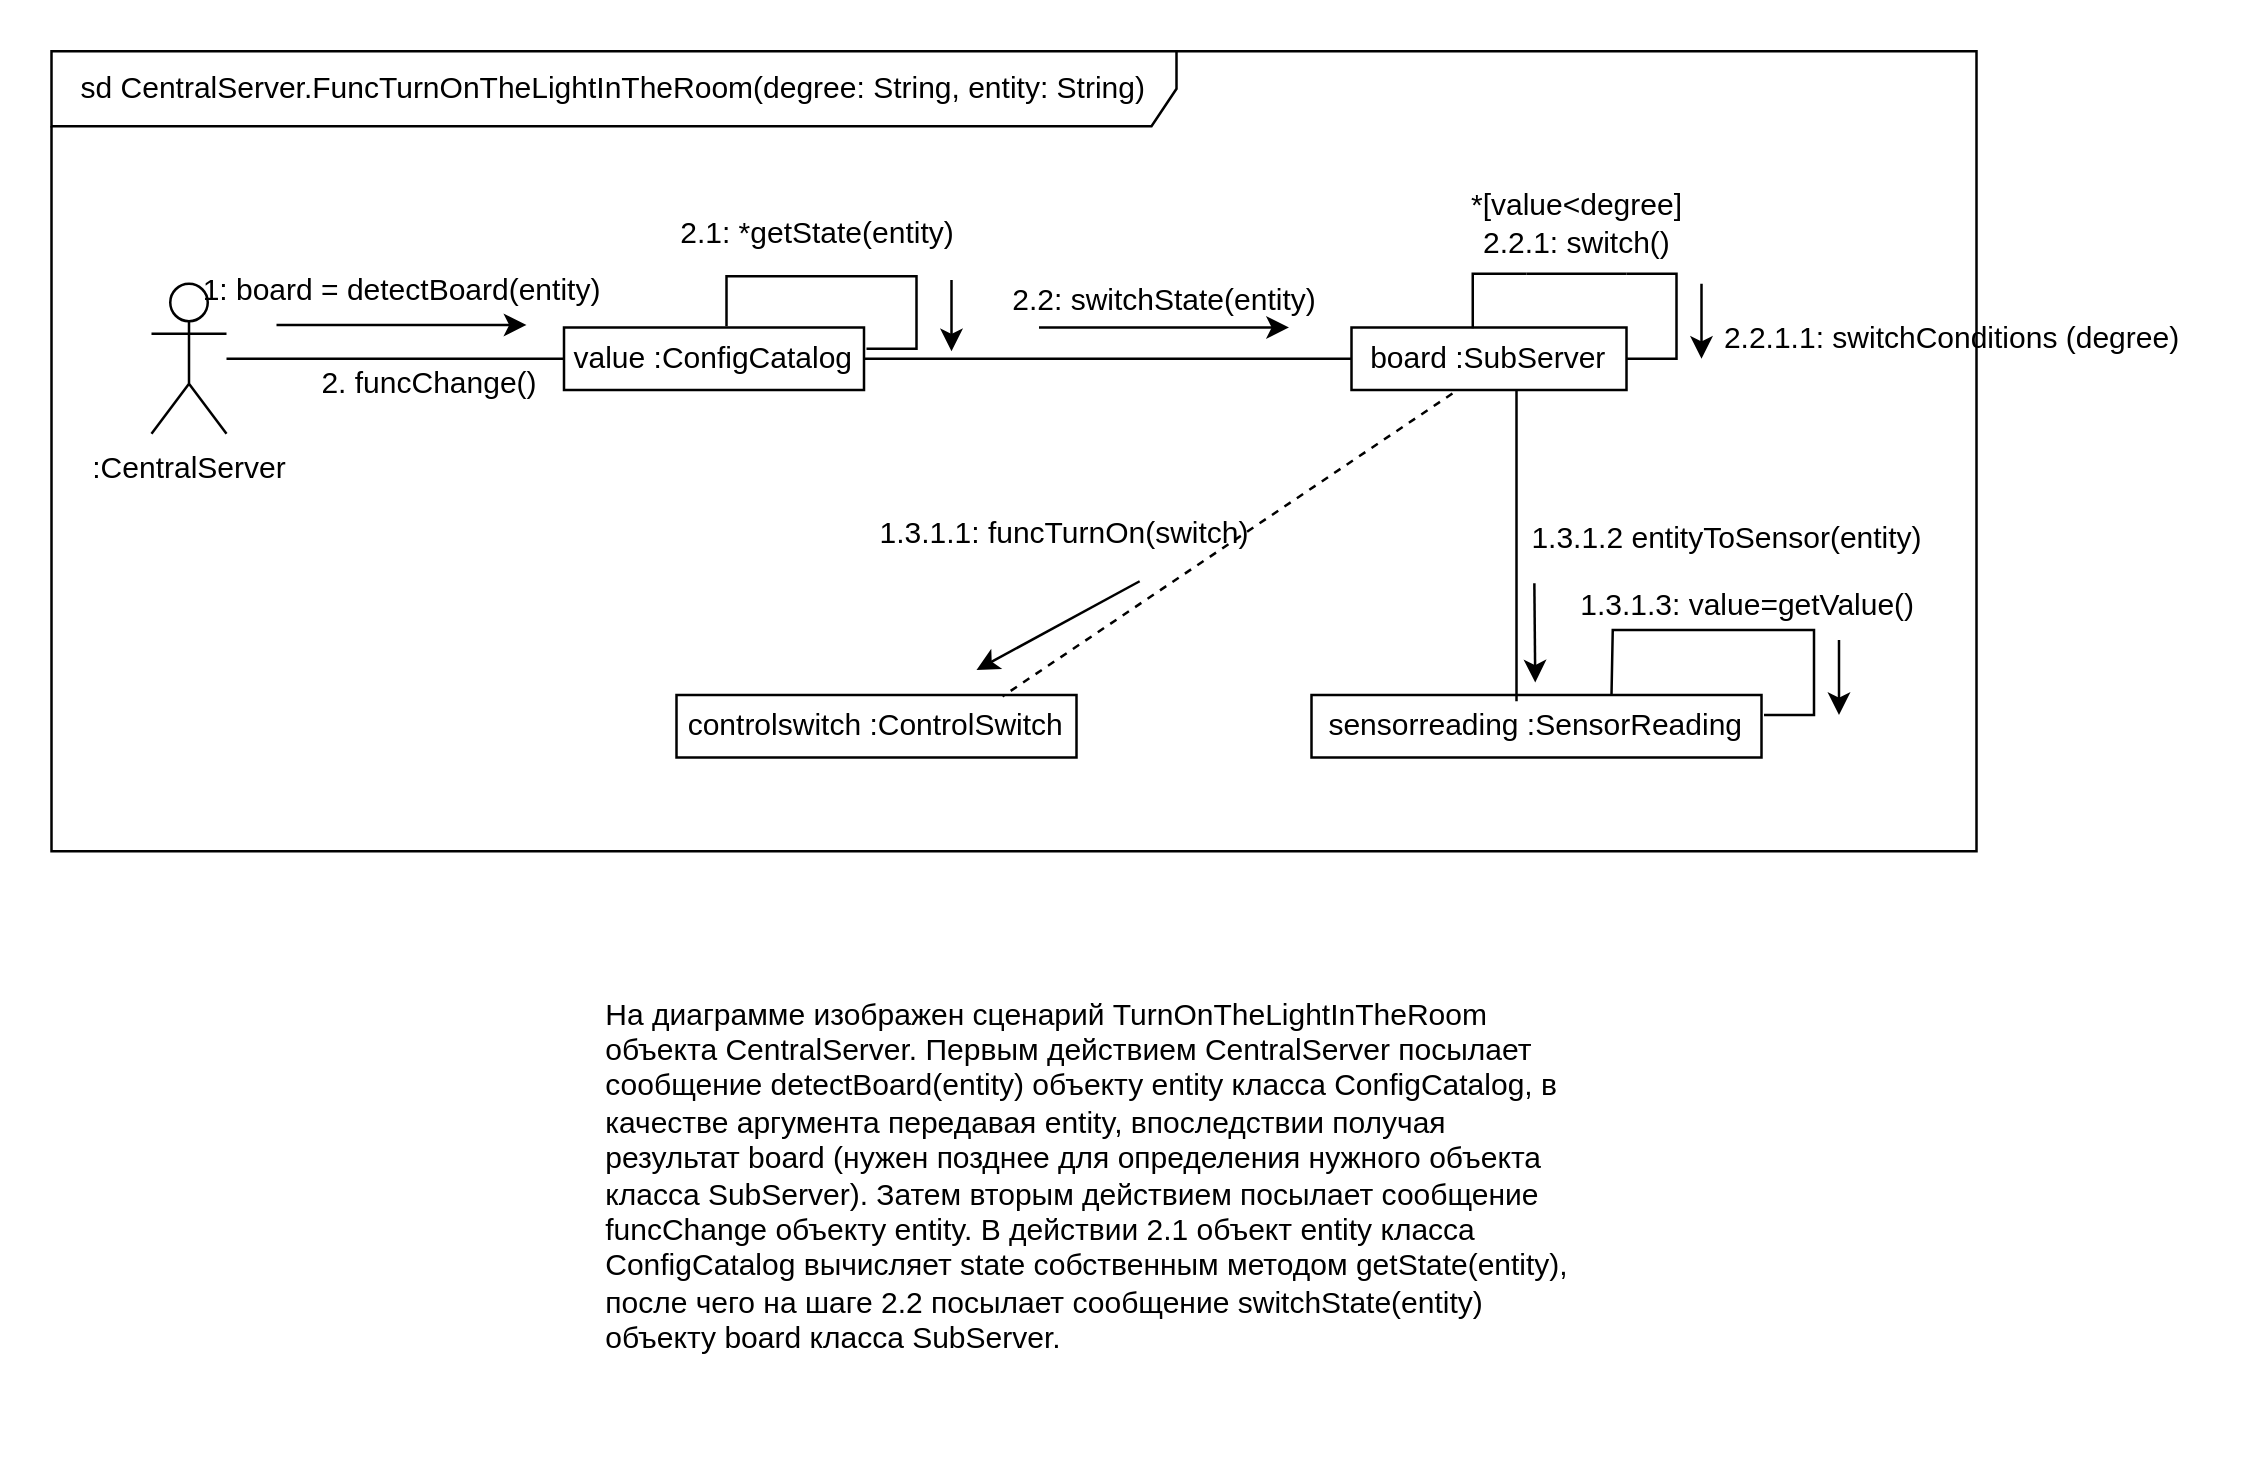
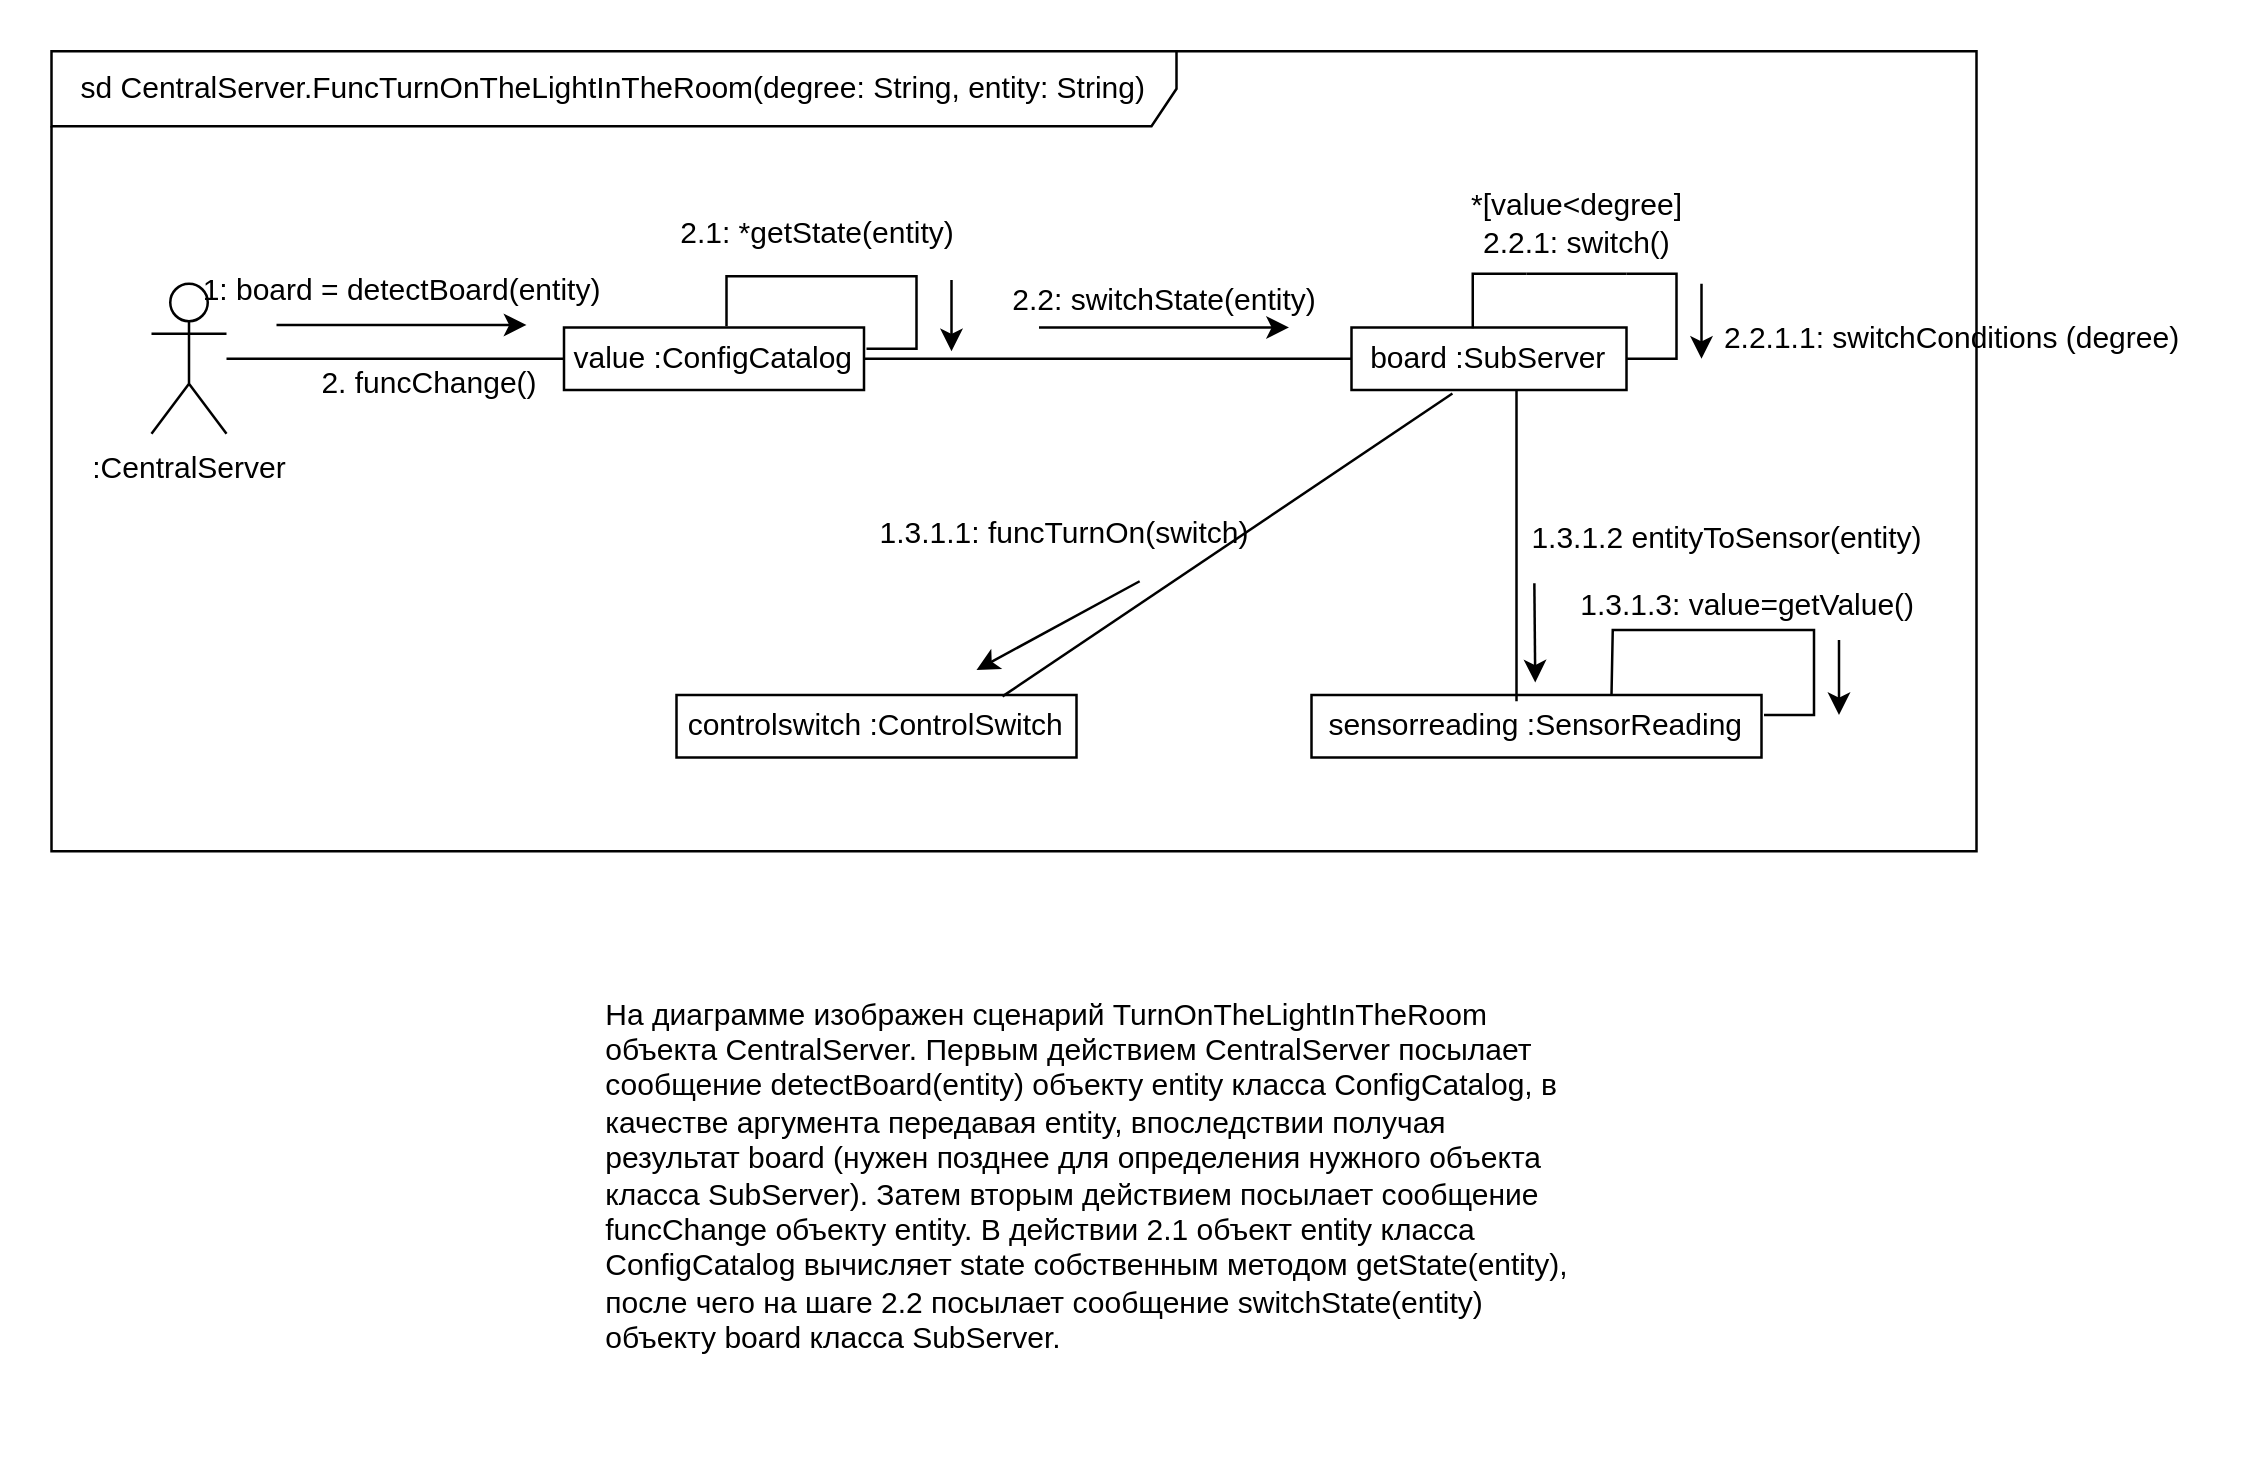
  <mxCell id="0" />
  <mxCell id="1" parent="0" />
  <mxCell id="2" value="sd CentralServer.FuncTurnOnTheLightInTheRoom(degree: String, entity: String)" style="shape=umlFrame;whiteSpace=wrap;html=1;pointerEvents=0;width=450;height=30;" parent="1" vertex="1"><mxGeometry x="20" y="20" width="770" height="320" as="geometry" /></mxCell>
  <mxCell id="3" value=":CentralServer" style="shape=umlActor;verticalLabelPosition=bottom;verticalAlign=top;html=1;" parent="1" vertex="1"><mxGeometry x="60" y="113" width="30" height="60" as="geometry" /></mxCell>
  <mxCell id="4" value="board :SubServer" style="html=1;whiteSpace=wrap;" parent="1" vertex="1"><mxGeometry x="540" y="130.5" width="110" height="25" as="geometry" /></mxCell>
  <mxCell id="5" value="" style="line;strokeWidth=1;fillColor=none;align=left;verticalAlign=middle;spacingTop=-1;spacingLeft=3;spacingRight=3;rotatable=0;labelPosition=right;points=[];portConstraint=eastwest;strokeColor=inherit;" parent="1" vertex="1"><mxGeometry x="340" y="139" width="200" height="8" as="geometry" /></mxCell>
  <mxCell id="6" value="value :ConfigCatalog" style="html=1;whiteSpace=wrap;" parent="1" vertex="1"><mxGeometry x="225" y="130.5" width="120" height="25" as="geometry" /></mxCell>
  <mxCell id="7" value="sensorreading :SensorReading" style="html=1;whiteSpace=wrap;" parent="1" vertex="1"><mxGeometry x="524" y="277.5" width="180" height="25" as="geometry" /></mxCell>
  <mxCell id="8" value="controlswitch :ControlSwitch" style="html=1;whiteSpace=wrap;" parent="1" vertex="1"><mxGeometry x="270" y="277.5" width="160" height="25" as="geometry" /></mxCell>
  <mxCell id="9" value="&amp;nbsp;" style="text;html=1;align=center;verticalAlign=middle;resizable=0;points=[];autosize=1;strokeColor=none;fillColor=none;" parent="1" vertex="1"><mxGeometry x="331" y="109" width="30" height="30" as="geometry" /></mxCell>
  <mxCell id="10" style="edgeStyle=orthogonalEdgeStyle;rounded=0;orthogonalLoop=1;jettySize=auto;html=1;entryX=1;entryY=0.5;entryDx=0;entryDy=0;endArrow=none;endFill=0;" parent="1" source="11" target="4" edge="1"><mxGeometry relative="1" as="geometry"><Array as="points"><mxPoint x="670" y="109" /><mxPoint x="670" y="143" /></Array></mxGeometry></mxCell>
  <mxCell id="11" value="" style="line;strokeWidth=1;fillColor=none;align=left;verticalAlign=middle;spacingTop=-1;spacingLeft=3;spacingRight=3;rotatable=0;labelPosition=right;points=[];portConstraint=eastwest;strokeColor=inherit;" parent="1" vertex="1"><mxGeometry x="610" y="105" width="40" height="8" as="geometry" /></mxCell>
  <mxCell id="12" style="edgeStyle=orthogonalEdgeStyle;rounded=0;orthogonalLoop=1;jettySize=auto;html=1;endArrow=none;endFill=0;entryX=0.441;entryY=0.013;entryDx=0;entryDy=0;entryPerimeter=0;" parent="1" source="11" target="4" edge="1"><mxGeometry relative="1" as="geometry"><mxPoint x="590" y="113" as="targetPoint" /></mxGeometry></mxCell>
  <mxCell id="13" value="" style="edgeStyle=none;orthogonalLoop=1;jettySize=auto;html=1;rounded=0;" parent="1" edge="1"><mxGeometry width="100" relative="1" as="geometry"><mxPoint x="680" y="113" as="sourcePoint" /><mxPoint x="680" y="143" as="targetPoint" /><Array as="points" /></mxGeometry></mxCell>
  <mxCell id="14" value="" style="line;strokeWidth=1;fillColor=none;align=left;verticalAlign=middle;spacingTop=-1;spacingLeft=3;spacingRight=3;rotatable=0;labelPosition=right;points=[];portConstraint=eastwest;strokeColor=inherit;direction=south;" parent="1" vertex="1"><mxGeometry x="578" y="155.5" width="56" height="124.5" as="geometry" /></mxCell>
- <mxCell id="15" value="" style="edgeStyle=none;orthogonalLoop=1;jettySize=auto;html=1;rounded=0;entryX=0.815;entryY=0.022;entryDx=0;entryDy=0;entryPerimeter=0;exitX=0.367;exitY=1.056;exitDx=0;exitDy=0;exitPerimeter=0;endArrow=none;endFill=0;strokeWidth=1;dashed=1;" parent="1" source="4" target="8" edge="1"><mxGeometry width="100" relative="1" as="geometry"><mxPoint x="400" y="190" as="sourcePoint" /><mxPoint x="500" y="190" as="targetPoint" /><Array as="points" /></mxGeometry></mxCell>
+ <mxCell id="15" value="" style="edgeStyle=none;orthogonalLoop=1;jettySize=auto;html=1;rounded=0;entryX=0.815;entryY=0.022;entryDx=0;entryDy=0;entryPerimeter=0;exitX=0.367;exitY=1.056;exitDx=0;exitDy=0;exitPerimeter=0;endArrow=none;endFill=0;strokeWidth=1;" parent="1" source="4" target="8" edge="1"><mxGeometry width="100" relative="1" as="geometry"><mxPoint x="400" y="190" as="sourcePoint" /><mxPoint x="500" y="190" as="targetPoint" /><Array as="points" /></mxGeometry></mxCell>
  <mxCell id="16" value="" style="edgeStyle=none;orthogonalLoop=1;jettySize=auto;html=1;rounded=0;exitX=0.073;exitY=1.094;exitDx=0;exitDy=0;exitPerimeter=0;" parent="1" source="28" edge="1"><mxGeometry width="100" relative="1" as="geometry"><mxPoint x="620" y="230" as="sourcePoint" /><mxPoint x="613.5" y="272.5" as="targetPoint" /><Array as="points" /></mxGeometry></mxCell>
  <mxCell id="17" value="" style="edgeStyle=none;orthogonalLoop=1;jettySize=auto;html=1;rounded=0;exitX=0.678;exitY=1.15;exitDx=0;exitDy=0;exitPerimeter=0;" parent="1" source="24" edge="1"><mxGeometry width="100" relative="1" as="geometry"><mxPoint x="410" y="257.5" as="sourcePoint" /><mxPoint x="390" y="267.5" as="targetPoint" /><Array as="points" /></mxGeometry></mxCell>
  <mxCell id="18" style="edgeStyle=orthogonalEdgeStyle;rounded=0;orthogonalLoop=1;jettySize=auto;html=1;entryX=1;entryY=0.5;entryDx=0;entryDy=0;endArrow=none;endFill=0;" parent="1" source="19" edge="1"><mxGeometry relative="1" as="geometry"><mxPoint x="705" y="285.5" as="targetPoint" /><Array as="points"><mxPoint x="725" y="251.5" /><mxPoint x="725" y="285.5" /></Array></mxGeometry></mxCell>
  <mxCell id="19" value="" style="line;strokeWidth=1;fillColor=none;align=left;verticalAlign=middle;spacingTop=-1;spacingLeft=3;spacingRight=3;rotatable=0;labelPosition=right;points=[];portConstraint=eastwest;strokeColor=inherit;" parent="1" vertex="1"><mxGeometry x="665" y="247.5" width="40" height="8" as="geometry" /></mxCell>
  <mxCell id="20" style="edgeStyle=orthogonalEdgeStyle;rounded=0;orthogonalLoop=1;jettySize=auto;html=1;endArrow=none;endFill=0;" parent="1" source="19" edge="1"><mxGeometry relative="1" as="geometry"><mxPoint x="644" y="277.5" as="targetPoint" /></mxGeometry></mxCell>
  <mxCell id="21" value="" style="edgeStyle=none;orthogonalLoop=1;jettySize=auto;html=1;rounded=0;" parent="1" edge="1"><mxGeometry width="100" relative="1" as="geometry"><mxPoint x="735" y="255.5" as="sourcePoint" /><mxPoint x="735" y="285.5" as="targetPoint" /><Array as="points" /></mxGeometry></mxCell>
  <mxCell id="22" value="1.3.1.3: value=getValue()" style="text;whiteSpace=wrap;" parent="1" vertex="1"><mxGeometry x="630" y="227.5" width="140" height="20" as="geometry" /></mxCell>
  <mxCell id="23" value="" style="edgeStyle=none;orthogonalLoop=1;jettySize=auto;html=1;rounded=0;endArrow=none;endFill=0;" parent="1" source="3" edge="1"><mxGeometry width="100" relative="1" as="geometry"><mxPoint x="175" y="143" as="sourcePoint" /><mxPoint x="225" y="143" as="targetPoint" /><Array as="points" /></mxGeometry></mxCell>
  <mxCell id="24" value="1.3.1.1: funcTurnOn(switch)" style="text;html=1;align=center;verticalAlign=middle;resizable=0;points=[];autosize=1;strokeColor=none;fillColor=none;" parent="1" vertex="1"><mxGeometry x="340" y="197.5" width="170" height="30" as="geometry" /></mxCell>
  <mxCell id="25" value="2.1: *getState(entity)" style="text;whiteSpace=wrap;" parent="1" vertex="1"><mxGeometry x="270" y="79" width="150" height="30" as="geometry" /></mxCell>
  <mxCell id="26" style="edgeStyle=orthogonalEdgeStyle;rounded=0;orthogonalLoop=1;jettySize=auto;html=1;entryX=1;entryY=0.5;entryDx=0;entryDy=0;endArrow=none;endFill=0;" parent="1" edge="1"><mxGeometry relative="1" as="geometry"><mxPoint x="346" y="139" as="targetPoint" /><Array as="points"><mxPoint x="290" y="110" /><mxPoint x="366" y="110" /><mxPoint x="366" y="139" /></Array><mxPoint x="290" y="130" as="sourcePoint" /></mxGeometry></mxCell>
  <mxCell id="27" value="" style="edgeStyle=none;orthogonalLoop=1;jettySize=auto;html=1;rounded=0;" parent="1" edge="1"><mxGeometry width="100" relative="1" as="geometry"><mxPoint x="380" y="111.5" as="sourcePoint" /><mxPoint x="380" y="140" as="targetPoint" /><Array as="points" /></mxGeometry></mxCell>
  <mxCell id="28" value="1.3.1.2 entityToSensor(entity)" style="text;html=1;align=center;verticalAlign=middle;resizable=0;points=[];autosize=1;strokeColor=none;fillColor=none;" parent="1" vertex="1"><mxGeometry x="600" y="200" width="180" height="30" as="geometry" /></mxCell>
  <mxCell id="29" value="*[value&amp;lt;degree] &lt;br&gt;2.2.1: switch()" style="text;html=1;align=center;verticalAlign=middle;resizable=0;points=[];autosize=1;strokeColor=none;fillColor=none;" parent="1" vertex="1"><mxGeometry x="575" y="69" width="110" height="40" as="geometry" /></mxCell>
  <mxCell id="30" value="1: board = detectBoard(entity)" style="text;html=1;align=center;verticalAlign=middle;resizable=0;points=[];autosize=1;strokeColor=none;fillColor=none;" parent="1" vertex="1"><mxGeometry x="70" y="100.5" width="180" height="30" as="geometry" /></mxCell>
  <mxCell id="31" value="" style="edgeStyle=none;orthogonalLoop=1;jettySize=auto;html=1;rounded=0;" parent="1" edge="1"><mxGeometry width="100" relative="1" as="geometry"><mxPoint x="110" y="129.5" as="sourcePoint" /><mxPoint x="210" y="129.5" as="targetPoint" /><Array as="points" /></mxGeometry></mxCell>
  <mxCell id="32" value="2.2: switchState(entity)" style="text;html=1;align=center;verticalAlign=middle;resizable=0;points=[];autosize=1;strokeColor=none;fillColor=none;" parent="1" vertex="1"><mxGeometry x="395" y="105" width="140" height="30" as="geometry" /></mxCell>
  <mxCell id="33" value="" style="edgeStyle=none;orthogonalLoop=1;jettySize=auto;html=1;rounded=0;" parent="1" edge="1"><mxGeometry width="100" relative="1" as="geometry"><mxPoint x="415" y="130.5" as="sourcePoint" /><mxPoint x="515" y="130.5" as="targetPoint" /><Array as="points" /></mxGeometry></mxCell>
  <mxCell id="34" value="2. funcChange()" style="text;html=1;align=center;verticalAlign=middle;resizable=0;points=[];autosize=1;strokeColor=none;fillColor=none;" vertex="1" parent="1"><mxGeometry x="116" y="137.5" width="110" height="30" as="geometry" /></mxCell>
  <mxCell id="35" value="&lt;br&gt;2.2.1.1: switchConditions (degree)" style="text;html=1;align=center;verticalAlign=middle;resizable=0;points=[];autosize=1;strokeColor=none;fillColor=none;" vertex="1" parent="1"><mxGeometry x="675" y="107" width="210" height="40" as="geometry" /></mxCell>
  <mxCell id="36" value="На диаграмме изображен сценарий TurnOnTheLightInTheRoom объекта CentralServer. Первым действием CentralServer посылает сообщение detectBoard(entity) объекту entity класса ConfigCatalog, в качестве аргумента передавая entity, впоследствии получая результат board (нужен позднее для определения нужного объекта класса SubServer). Затем вторым действием посылает сообщение funcChange объекту entity. В действии 2.1 объект entity класса ConfigCatalog вычисляет state собственным методом getState(entity), после чего на шаге 2.2 посылает сообщение switchState(entity) объекту board класса SubServer." style="text;html=1;strokeColor=none;fillColor=none;align=left;verticalAlign=middle;whiteSpace=wrap;rounded=0;" vertex="1" parent="1"><mxGeometry x="240" y="370" width="390" height="200" as="geometry" /></mxCell>
